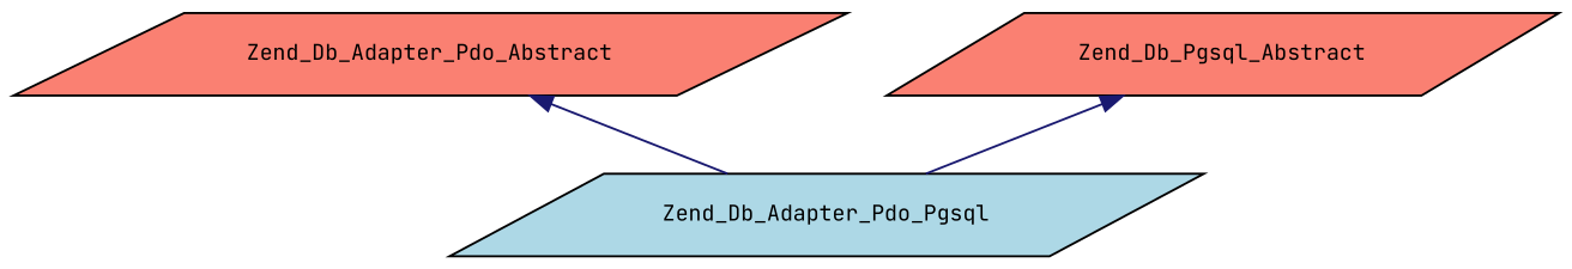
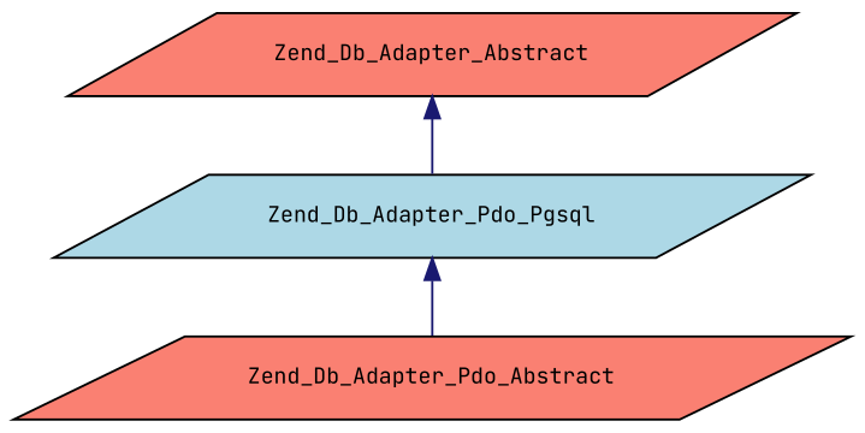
  digraph {
    fontname="JetBrains Mono"
    node [color=black fillcolor=salmon fontname="JetBrains Mono" fontsize=10 shape=parallelogram style=filled]
    edge [color=midnightblue dir=back fontname="JetBrains Mono" fontsize=10 labelfontname=Helvetica labelfontsize=10 style=solid]
    n1 [fillcolor=lightblue fontcolor=black height=0.2 label=Zend_Db_Adapter_Pdo_Pgsql width=0.4]
    n2 [height=0.2 label=Zend_Db_Adapter_Pdo_Abstract width=0.4]
-   n3 [height=0.2 label=Zend_Db_Pgsql_Abstract width=0.4]
-   n2 -> n1
+   n3 [height=0.2 label=Zend_Db_Adapter_Abstract width=0.4]
+   n1 -> n2
    n3 -> n1
  }
